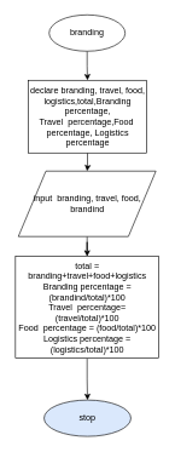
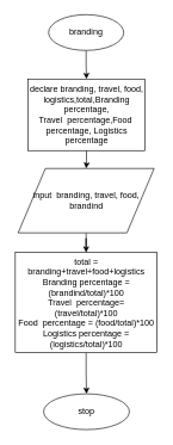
  <mxCell id="0" />
  <mxCell id="1" parent="0" />
  <mxCell id="2" value="" style="edgeStyle=orthogonalEdgeStyle;rounded=0;orthogonalLoop=1;jettySize=auto;html=1;" edge="1" parent="1" source="3" target="5"><mxGeometry relative="1" as="geometry" /></mxCell>
  <mxCell id="3" value="branding" style="ellipse;whiteSpace=wrap;html=1;" vertex="1" parent="1"><mxGeometry x="67" width="105" height="50" as="geometry" y="20" /></mxCell>
  <mxCell id="4" value="" style="edgeStyle=orthogonalEdgeStyle;rounded=0;orthogonalLoop=1;jettySize=auto;html=1;" edge="1" parent="1" source="5" target="7"><mxGeometry relative="1" as="geometry" /></mxCell>
  <mxCell id="5" value="declare&amp;nbsp;&lt;span&gt;branding, travel, food, logistics,total,Branding percentage,&lt;/span&gt;&lt;div&gt;Travel&amp;nbsp; percentage,Food&amp;nbsp; percentage, Logistics percentage&lt;/div&gt;" style="rounded=0;whiteSpace=wrap;html=1;" vertex="1" parent="1"><mxGeometry x="38.5" y="110" width="163" height="100" as="geometry" /></mxCell>
  <mxCell id="6" value="" style="edgeStyle=orthogonalEdgeStyle;rounded=0;orthogonalLoop=1;jettySize=auto;html=1;" edge="1" parent="1" source="7" target="9"><mxGeometry relative="1" as="geometry" /></mxCell>
  <mxCell id="7" value="input&amp;nbsp;&amp;nbsp;branding, travel, food, brandind" style="shape=parallelogram;perimeter=parallelogramPerimeter;whiteSpace=wrap;html=1;" vertex="1" parent="1"><mxGeometry x="24.5" y="235" width="190" height="90" as="geometry" /></mxCell>
  <mxCell id="8" value="" style="edgeStyle=orthogonalEdgeStyle;rounded=0;orthogonalLoop=1;jettySize=auto;html=1;" edge="1" parent="1" source="9" target="10"><mxGeometry relative="1" as="geometry" /></mxCell>
  <mxCell id="9" value="total = branding+travel+food+logistics&lt;br&gt;&lt;div&gt;Branding percentage = (brandind/total)*100&lt;/div&gt;&lt;div&gt;Travel&amp;nbsp; percentage= (travel/total)*100&lt;/div&gt;&lt;div&gt;Food&amp;nbsp; percentage = (food/total)*100&lt;/div&gt;&lt;div&gt;Logistics percentage =(logistics/total)*100&lt;/div&gt;" style="rounded=0;whiteSpace=wrap;html=1;" vertex="1" parent="1"><mxGeometry x="20.5" y="352.5" width="198" height="140" as="geometry" /></mxCell>
- <mxCell id="10" value="stop" style="ellipse;whiteSpace=wrap;html=1;fillColor=#dae8fc;" vertex="1" parent="1"><mxGeometry x="60" y="550" width="120" height="50" as="geometry" /></mxCell>
+ <mxCell id="10" value="stop" style="ellipse;whiteSpace=wrap;html=1;" vertex="1" parent="1"><mxGeometry x="60" y="550" width="120" height="50" as="geometry" /></mxCell>
